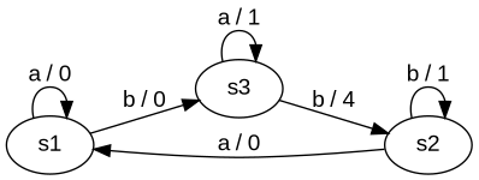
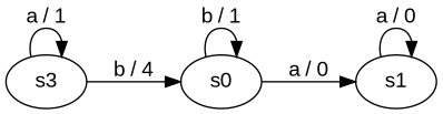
  digraph {
    fontname="Liberation Sans"
    rankdir=LR
    node [fontname="Liberation Sans"]
    edge [fontname="Liberation Sans"]
    s1
    s3
-   s2
+   s2 [label=s0]
    s1 -> s1 [label="a / 0"]
-   s1 -> s3 [label="b / 0"]
    s3 -> s3 [label="a / 1"]
    s3 -> s2 [label="b / 4"]
    s2 -> s1 [label="a / 0"]
    s2 -> s2 [label="b / 1"]
  }
